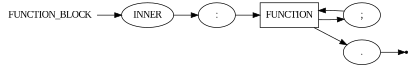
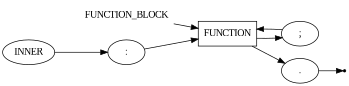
  digraph {
    fontname="Liberation Serif"
    rankdir=LR
    node [fontname="Liberation Serif" shape=oval]
    edge [fontname="Liberation Serif"]
    n1 [label=FUNCTION_BLOCK shape=plaintext]
    n2 [label=INNER]
    n3 [label=":"]
    n4 [label=FUNCTION shape=box]
    n5 [label=";"]
    n6 [label="."]
    end [shape=point]
-   n1 -> n2
+   n1 -> n4
    n2 -> n3
    n3 -> n4
    n4 -> n5
    n4 -> n6
    n5 -> n4
    n6 -> end
  }
